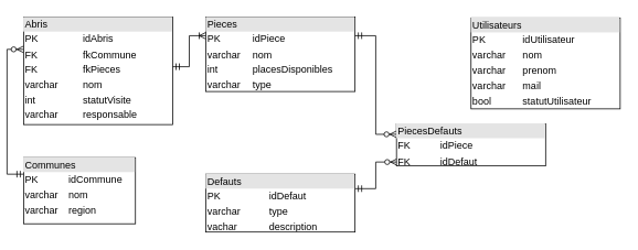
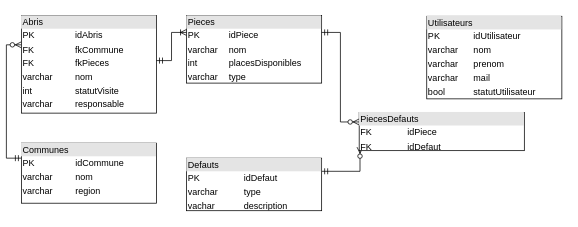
  <mxCell id="0" />
  <mxCell id="1" parent="0" />
  <mxCell id="2" style="edgeStyle=orthogonalEdgeStyle;rounded=0;orthogonalLoop=1;jettySize=auto;html=1;exitX=0;exitY=0.3;exitDx=0;exitDy=0;entryX=0;entryY=0.25;entryDx=0;entryDy=0;endArrow=ERmandOne;endFill=0;startArrow=ERzeroToMany;startFill=1;exitPerimeter=0;" parent="1" source="3" target="4" edge="1"><mxGeometry relative="1" as="geometry" /></mxCell>
  <mxCell id="3" value="&lt;div style=&quot;box-sizing: border-box ; width: 100% ; background: #e4e4e4 ; padding: 2px&quot;&gt;Abris&lt;/div&gt;&lt;table style=&quot;width: 100% ; font-size: 1em&quot; cellpadding=&quot;2&quot; cellspacing=&quot;0&quot;&gt;&lt;tbody&gt;&lt;tr&gt;&lt;td&gt;PK&lt;/td&gt;&lt;td&gt;idAbris&lt;/td&gt;&lt;/tr&gt;&lt;tr&gt;&lt;td&gt;FK&lt;/td&gt;&lt;td&gt;fkCommune&lt;br&gt;&lt;/td&gt;&lt;/tr&gt;&lt;tr&gt;&lt;td&gt;FK&lt;/td&gt;&lt;td&gt;fkPieces&lt;/td&gt;&lt;/tr&gt;&lt;tr&gt;&lt;td&gt;varchar&lt;/td&gt;&lt;td&gt;nom&lt;br&gt;&lt;/td&gt;&lt;/tr&gt;&lt;tr&gt;&lt;td&gt;int&lt;/td&gt;&lt;td&gt;statutVisite&lt;/td&gt;&lt;/tr&gt;&lt;tr&gt;&lt;td&gt;varchar&lt;/td&gt;&lt;td&gt;responsable&lt;/td&gt;&lt;/tr&gt;&lt;/tbody&gt;&lt;/table&gt;" style="verticalAlign=top;align=left;overflow=fill;html=1;" parent="1" vertex="1"><mxGeometry x="20" y="20" width="180" height="130" as="geometry" /></mxCell>
- <mxCell id="4" value="&lt;div style=&quot;box-sizing: border-box ; width: 100% ; background: #e4e4e4 ; padding: 2px&quot;&gt;Communes&lt;/div&gt;&lt;table style=&quot;width: 100% ; font-size: 1em&quot; cellpadding=&quot;2&quot; cellspacing=&quot;0&quot;&gt;&lt;tbody&gt;&lt;tr&gt;&lt;td&gt;PK&lt;/td&gt;&lt;td&gt;idCommune&lt;/td&gt;&lt;/tr&gt;&lt;tr&gt;&lt;td&gt;varchar&lt;/td&gt;&lt;td&gt;nom&lt;/td&gt;&lt;/tr&gt;&lt;tr&gt;&lt;td&gt;varchar&lt;/td&gt;&lt;td&gt;region&lt;/td&gt;&lt;/tr&gt;&lt;/tbody&gt;&lt;/table&gt;" style="verticalAlign=top;align=left;overflow=fill;html=1;" parent="1" vertex="1"><mxGeometry x="20" y="190" width="135" height="80" as="geometry" /></mxCell>
+ <mxCell id="4" value="&lt;div style=&quot;box-sizing: border-box ; width: 100% ; background: #e4e4e4 ; padding: 2px&quot;&gt;Communes&lt;/div&gt;&lt;table style=&quot;width: 100% ; font-size: 1em&quot; cellpadding=&quot;2&quot; cellspacing=&quot;0&quot;&gt;&lt;tbody&gt;&lt;tr&gt;&lt;td&gt;PK&lt;/td&gt;&lt;td&gt;idCommune&lt;/td&gt;&lt;/tr&gt;&lt;tr&gt;&lt;td&gt;varchar&lt;/td&gt;&lt;td&gt;nom&lt;/td&gt;&lt;/tr&gt;&lt;tr&gt;&lt;td&gt;varchar&lt;/td&gt;&lt;td&gt;region&lt;/td&gt;&lt;/tr&gt;&lt;/tbody&gt;&lt;/table&gt;" style="verticalAlign=top;align=left;overflow=fill;html=1;" parent="1" vertex="1"><mxGeometry x="20" y="190" width="180" height="80" as="geometry" /></mxCell>
  <mxCell id="5" style="edgeStyle=orthogonalEdgeStyle;rounded=0;orthogonalLoop=1;jettySize=auto;html=1;exitX=0;exitY=0.25;exitDx=0;exitDy=0;startArrow=ERoneToMany;startFill=0;endArrow=ERmandOne;endFill=0;" parent="1" source="6" edge="1"><mxGeometry relative="1" as="geometry"><mxPoint x="200" y="80" as="targetPoint" /><Array as="points"><mxPoint x="220" y="43" /><mxPoint x="220" y="80" /></Array></mxGeometry></mxCell>
  <mxCell id="6" value="&lt;div style=&quot;box-sizing: border-box ; width: 100% ; background: #e4e4e4 ; padding: 2px&quot;&gt;Pieces&lt;/div&gt;&lt;table style=&quot;width: 100% ; font-size: 1em&quot; cellpadding=&quot;2&quot; cellspacing=&quot;0&quot;&gt;&lt;tbody&gt;&lt;tr&gt;&lt;td&gt;PK&lt;/td&gt;&lt;td&gt;idPiece&lt;/td&gt;&lt;/tr&gt;&lt;tr&gt;&lt;td&gt;varchar&lt;/td&gt;&lt;td&gt;nom&lt;/td&gt;&lt;/tr&gt;&lt;tr&gt;&lt;td&gt;int&lt;/td&gt;&lt;td&gt;placesDisponibles&lt;/td&gt;&lt;/tr&gt;&lt;tr&gt;&lt;td&gt;varchar&lt;/td&gt;&lt;td&gt;type&lt;/td&gt;&lt;/tr&gt;&lt;/tbody&gt;&lt;/table&gt;" style="verticalAlign=top;align=left;overflow=fill;html=1;" parent="1" vertex="1"><mxGeometry x="240" y="20" width="180" height="90" as="geometry" /></mxCell>
  <mxCell id="7" style="edgeStyle=orthogonalEdgeStyle;rounded=0;orthogonalLoop=1;jettySize=auto;html=1;exitX=1;exitY=0.25;exitDx=0;exitDy=0;entryX=0.005;entryY=0.908;entryDx=0;entryDy=0;entryPerimeter=0;endArrow=ERzeroToMany;endFill=1;startArrow=ERmandOne;startFill=0;" parent="1" source="8" target="11" edge="1"><mxGeometry relative="1" as="geometry" /></mxCell>
  <mxCell id="8" value="&lt;div style=&quot;box-sizing: border-box ; width: 100% ; background: #e4e4e4 ; padding: 2px&quot;&gt;Defauts&lt;/div&gt;&lt;table style=&quot;width: 100% ; font-size: 1em&quot; cellpadding=&quot;2&quot; cellspacing=&quot;0&quot;&gt;&lt;tbody&gt;&lt;tr&gt;&lt;td&gt;PK&lt;/td&gt;&lt;td&gt;idDefaut&lt;/td&gt;&lt;/tr&gt;&lt;tr&gt;&lt;td&gt;varchar&lt;/td&gt;&lt;td&gt;type&lt;/td&gt;&lt;/tr&gt;&lt;tr&gt;&lt;td&gt;vachar&lt;/td&gt;&lt;td&gt;description&lt;/td&gt;&lt;/tr&gt;&lt;/tbody&gt;&lt;/table&gt;" style="verticalAlign=top;align=left;overflow=fill;html=1;" parent="1" vertex="1"><mxGeometry x="240" y="210" width="180" height="70" as="geometry" /></mxCell>
  <mxCell id="9" value="&lt;div style=&quot;box-sizing: border-box ; width: 100% ; background: #e4e4e4 ; padding: 2px&quot;&gt;Utilisateurs&lt;/div&gt;&lt;table style=&quot;width: 100% ; font-size: 1em&quot; cellpadding=&quot;2&quot; cellspacing=&quot;0&quot;&gt;&lt;tbody&gt;&lt;tr&gt;&lt;td&gt;PK&lt;/td&gt;&lt;td&gt;idUtilisateur&lt;/td&gt;&lt;/tr&gt;&lt;tr&gt;&lt;td&gt;varchar&lt;/td&gt;&lt;td&gt;nom&lt;/td&gt;&lt;/tr&gt;&lt;tr&gt;&lt;td&gt;varchar&lt;/td&gt;&lt;td&gt;prenom&lt;/td&gt;&lt;/tr&gt;&lt;tr&gt;&lt;td&gt;varchar&lt;/td&gt;&lt;td&gt;mail&lt;/td&gt;&lt;/tr&gt;&lt;tr&gt;&lt;td&gt;bool&lt;/td&gt;&lt;td&gt;statutUtilisateur&lt;/td&gt;&lt;/tr&gt;&lt;/tbody&gt;&lt;/table&gt;" style="verticalAlign=top;align=left;overflow=fill;html=1;" parent="1" vertex="1"><mxGeometry x="560" y="21" width="180" height="110" as="geometry" /></mxCell>
  <mxCell id="10" style="edgeStyle=orthogonalEdgeStyle;rounded=0;orthogonalLoop=1;jettySize=auto;html=1;exitX=0;exitY=0.25;exitDx=0;exitDy=0;entryX=1;entryY=0.25;entryDx=0;entryDy=0;startArrow=ERzeroToMany;startFill=1;endArrow=ERmandOne;endFill=0;" parent="1" source="11" target="6" edge="1"><mxGeometry relative="1" as="geometry" /></mxCell>
- <mxCell id="11" value="&lt;div style=&quot;box-sizing: border-box ; width: 100% ; background: #e4e4e4 ; padding: 2px&quot;&gt;PiecesDefauts&lt;/div&gt;&lt;table style=&quot;width: 100% ; font-size: 1em&quot; cellpadding=&quot;2&quot; cellspacing=&quot;0&quot;&gt;&lt;tbody&gt;&lt;tr&gt;&lt;td&gt;FK&lt;/td&gt;&lt;td&gt;idPiece&lt;/td&gt;&lt;/tr&gt;&lt;tr&gt;&lt;td&gt;FK&lt;/td&gt;&lt;td&gt;idDefaut&lt;/td&gt;&lt;/tr&gt;&lt;/tbody&gt;&lt;/table&gt;" style="verticalAlign=top;align=left;overflow=fill;html=1;" parent="1" vertex="1"><mxGeometry x="470" y="149" width="180" height="51" as="geometry" /></mxCell>
+ <mxCell id="11" value="&lt;div style=&quot;box-sizing: border-box ; width: 100% ; background: #e4e4e4 ; padding: 2px&quot;&gt;PiecesDefauts&lt;/div&gt;&lt;table style=&quot;width: 100% ; font-size: 1em&quot; cellpadding=&quot;2&quot; cellspacing=&quot;0&quot;&gt;&lt;tbody&gt;&lt;tr&gt;&lt;td&gt;FK&lt;/td&gt;&lt;td&gt;idPiece&lt;/td&gt;&lt;/tr&gt;&lt;tr&gt;&lt;td&gt;FK&lt;/td&gt;&lt;td&gt;idDefaut&lt;/td&gt;&lt;/tr&gt;&lt;/tbody&gt;&lt;/table&gt;" style="verticalAlign=top;align=left;overflow=fill;html=1;" parent="1" vertex="1"><mxGeometry x="470" y="149" width="220" height="51" as="geometry" /></mxCell>
